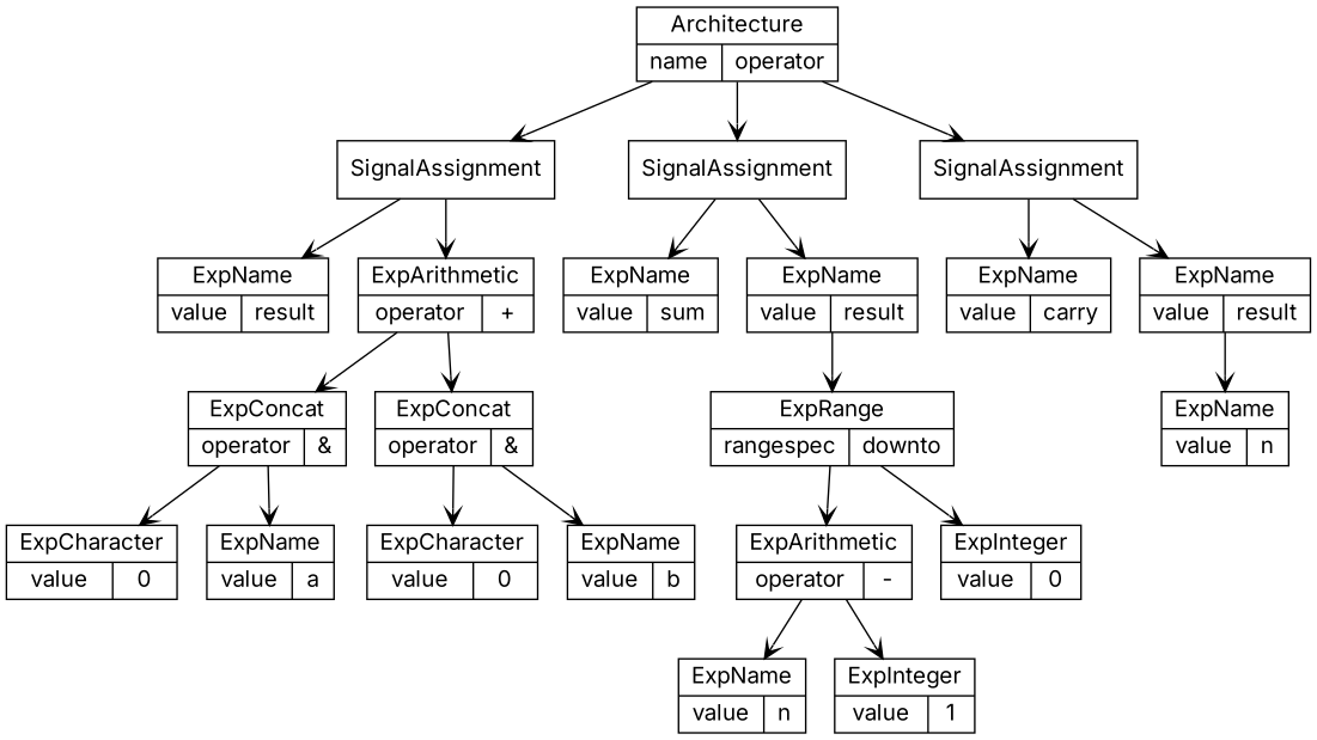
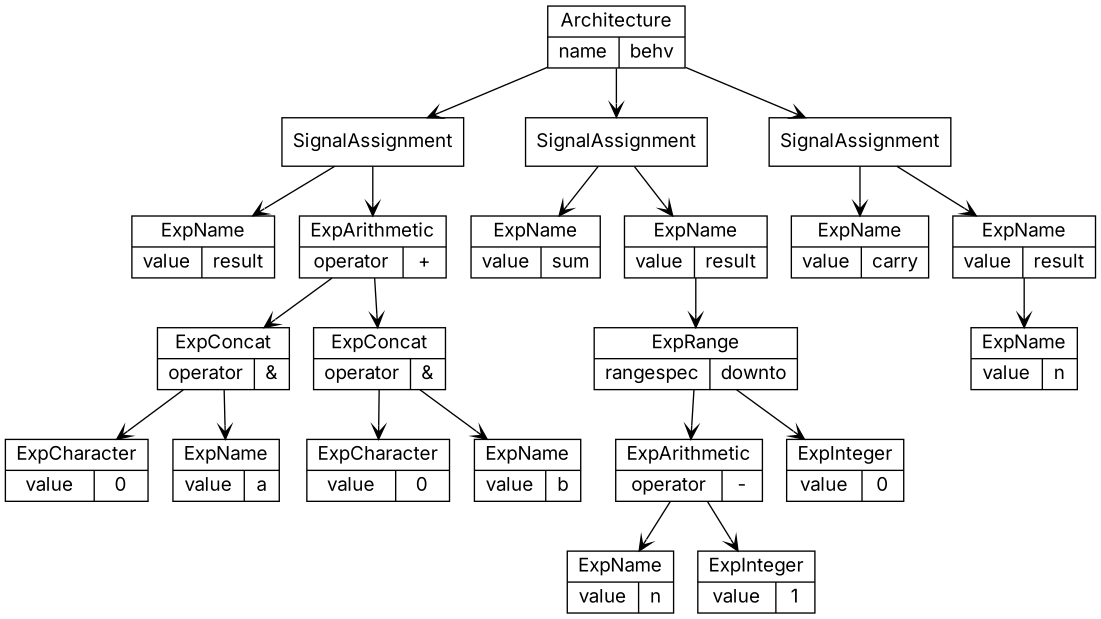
  digraph {
    fontname=Inter
    node [color=black shape=record fontname=Inter]
    edge [arrowhead=vee color=black fontname=Inter]
-   n1 [label="{{Architecture}|{name|operator}}"]
+   n1 [label="{{Architecture}|{name|behv}}"]
    n2 [label="{{SignalAssignment}}"]
    n3 [label="{{SignalAssignment}}"]
    n4 [label="{{SignalAssignment}}"]
    n5 [label="{{ExpName}|{value|result}}"]
    n6 [label="{{ExpArithmetic}|{operator|+}}"]
    n7 [label="{{ExpConcat}|{operator|&}}"]
    n8 [label="{{ExpConcat}|{operator|&}}"]
    n9 [label="{{ExpCharacter}|{value|0}}"]
    n10 [label="{{ExpName}|{value|a}}"]
    n11 [label="{{ExpCharacter}|{value|0}}"]
    n12 [label="{{ExpName}|{value|b}}"]
    n13 [label="{{ExpName}|{value|sum}}"]
    n14 [label="{{ExpName}|{value|result}}"]
    n15 [label="{{ExpRange}|{rangespec|downto}}"]
    n16 [label="{{ExpArithmetic}|{operator|-}}"]
    n17 [label="{{ExpInteger}|{value|0}}"]
    n18 [label="{{ExpName}|{value|n}}"]
    n19 [label="{{ExpInteger}|{value|1}}"]
    n20 [label="{{ExpName}|{value|carry}}"]
    n21 [label="{{ExpName}|{value|result}}"]
    n22 [label="{{ExpName}|{value|n}}"]
    n1 -> n2
    n1 -> n3
    n1 -> n4
    n2 -> n5
    n2 -> n6
    n3 -> n13
    n3 -> n14
    n4 -> n20
    n4 -> n21
    n6 -> n7
    n6 -> n8
    n7 -> n9
    n7 -> n10
    n8 -> n11
    n8 -> n12
    n14 -> n15
    n15 -> n16
    n15 -> n17
    n16 -> n18
    n16 -> n19
    n21 -> n22
  }
